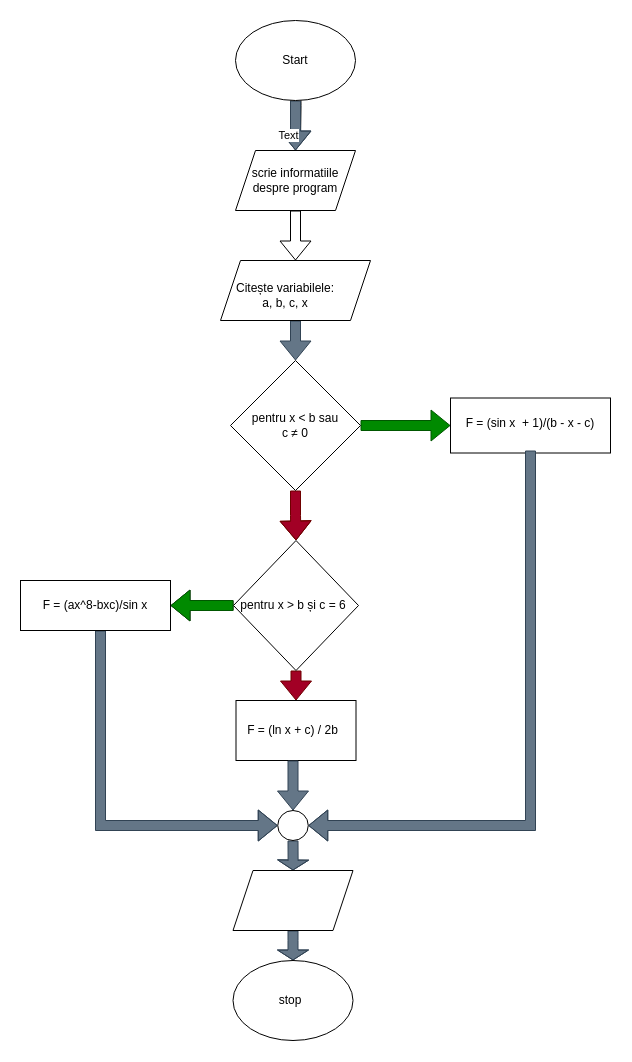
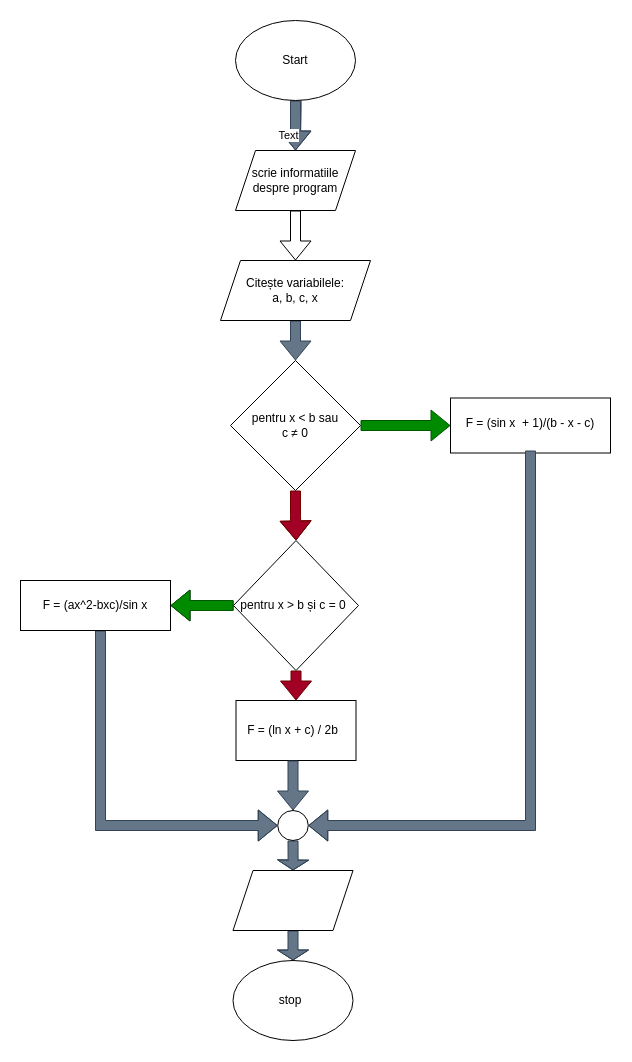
  <mxCell id="0" />
  <mxCell id="1" parent="0" />
  <mxCell id="2" value="" style="edgeStyle=orthogonalEdgeStyle;shape=flexArrow;rounded=0;orthogonalLoop=1;jettySize=auto;html=1;" edge="1" parent="1" target="9"><mxGeometry relative="1" as="geometry"><mxPoint x="295" y="140" as="sourcePoint" /></mxGeometry></mxCell>
  <mxCell id="3" value="" style="shape=parallelogram;perimeter=parallelogramPerimeter;whiteSpace=wrap;html=1;fixedSize=1;" vertex="1" parent="1"><mxGeometry x="235" y="150" width="120" height="60" as="geometry" /></mxCell>
  <mxCell id="4" style="edgeStyle=orthogonalEdgeStyle;shape=flexArrow;rounded=0;orthogonalLoop=1;jettySize=auto;html=1;exitX=0.5;exitY=1;exitDx=0;exitDy=0;entryX=0.5;entryY=0;entryDx=0;entryDy=0;fillColor=#647687;strokeColor=#314354;" edge="1" parent="1" source="5" target="15"><mxGeometry relative="1" as="geometry" /></mxCell>
  <mxCell id="5" value="" style="shape=parallelogram;perimeter=parallelogramPerimeter;whiteSpace=wrap;html=1;fixedSize=1;" vertex="1" parent="1"><mxGeometry x="220" y="260" width="150" height="60" as="geometry" /></mxCell>
  <mxCell id="6" style="edgeStyle=orthogonalEdgeStyle;rounded=0;orthogonalLoop=1;jettySize=auto;html=1;exitX=0.5;exitY=1;exitDx=0;exitDy=0;shape=flexArrow;fillColor=#647687;strokeColor=#314354;" edge="1" parent="1" source="8"><mxGeometry relative="1" as="geometry"><mxPoint x="295" y="150" as="targetPoint" /></mxGeometry></mxCell>
  <mxCell id="7" value="Text" style="edgeLabel;html=1;align=center;verticalAlign=middle;resizable=0;points=[];" vertex="1" connectable="0" parent="6"><mxGeometry x="0.399" y="-8" relative="1" as="geometry"><mxPoint as="offset" /></mxGeometry></mxCell>
  <mxCell id="8" value="" style="ellipse;whiteSpace=wrap;html=1;" vertex="1" parent="1"><mxGeometry x="235" y="20" width="120" height="80" as="geometry" /></mxCell>
  <mxCell id="9" value="Start" style="text;html=1;strokeColor=none;fillColor=none;align=center;verticalAlign=middle;whiteSpace=wrap;rounded=0;" vertex="1" parent="1"><mxGeometry x="275" y="50" width="40" height="20" as="geometry" /></mxCell>
  <mxCell id="10" style="edgeStyle=orthogonalEdgeStyle;shape=flexArrow;rounded=0;orthogonalLoop=1;jettySize=auto;html=1;exitX=0.5;exitY=1;exitDx=0;exitDy=0;entryX=0.5;entryY=0;entryDx=0;entryDy=0;" edge="1" parent="1" source="11" target="5"><mxGeometry relative="1" as="geometry" /></mxCell>
  <mxCell id="11" value="scrie informatiile despre program" style="text;html=1;strokeColor=none;fillColor=none;align=center;verticalAlign=middle;whiteSpace=wrap;rounded=0;" vertex="1" parent="1"><mxGeometry x="240" y="150" width="110" height="60" as="geometry" /></mxCell>
- <mxCell id="12" value="Citește variabilele: a, b, c, x" style="text;html=1;strokeColor=none;fillColor=none;align=center;verticalAlign=middle;whiteSpace=wrap;rounded=0;" vertex="1" parent="1"><mxGeometry x="230" y="275" width="110" height="40" as="geometry" /></mxCell>
+ <mxCell id="12" value="Citește variabilele: a, b, c, x" style="text;html=1;strokeColor=none;fillColor=none;align=center;verticalAlign=middle;whiteSpace=wrap;rounded=0;" vertex="1" parent="1"><mxGeometry x="240" y="270" width="110" height="40" as="geometry" /></mxCell>
  <mxCell id="13" style="edgeStyle=orthogonalEdgeStyle;shape=flexArrow;rounded=0;orthogonalLoop=1;jettySize=auto;html=1;exitX=1;exitY=0.5;exitDx=0;exitDy=0;entryX=0;entryY=0.5;entryDx=0;entryDy=0;fillColor=#008a00;strokeColor=#005700;" edge="1" parent="1" source="15" target="17"><mxGeometry relative="1" as="geometry" /></mxCell>
  <mxCell id="14" style="edgeStyle=orthogonalEdgeStyle;shape=flexArrow;rounded=0;orthogonalLoop=1;jettySize=auto;html=1;exitX=0.5;exitY=1;exitDx=0;exitDy=0;entryX=0.5;entryY=0;entryDx=0;entryDy=0;fillColor=#a20025;strokeColor=#6F0000;" edge="1" parent="1" source="15" target="21"><mxGeometry relative="1" as="geometry" /></mxCell>
  <mxCell id="15" value="" style="rhombus;whiteSpace=wrap;html=1;" vertex="1" parent="1"><mxGeometry x="230" y="360" width="130" height="130" as="geometry" /></mxCell>
  <mxCell id="16" value="pentru x &amp;lt; b sau c ≠ 0" style="text;html=1;strokeColor=none;fillColor=none;align=center;verticalAlign=middle;whiteSpace=wrap;rounded=0;" vertex="1" parent="1"><mxGeometry x="250" y="380" width="90" height="90" as="geometry" /></mxCell>
  <mxCell id="17" value="" style="rounded=0;whiteSpace=wrap;html=1;" vertex="1" parent="1"><mxGeometry x="450" y="397.5" width="160" height="55" as="geometry" /></mxCell>
  <mxCell id="18" style="edgeStyle=orthogonalEdgeStyle;shape=flexArrow;rounded=0;orthogonalLoop=1;jettySize=auto;html=1;entryX=1;entryY=0.5;entryDx=0;entryDy=0;fillColor=#647687;strokeColor=#314354;" edge="1" parent="1" source="19" target="32"><mxGeometry relative="1" as="geometry"><mxPoint x="530" y="730" as="targetPoint" /><Array as="points"><mxPoint x="530" y="825" /></Array></mxGeometry></mxCell>
  <mxCell id="19" value="F = (sin x&amp;nbsp; + 1)/(b - x - c)" style="text;html=1;strokeColor=none;fillColor=none;align=center;verticalAlign=middle;whiteSpace=wrap;rounded=0;" vertex="1" parent="1"><mxGeometry x="460" y="395" width="140" height="55" as="geometry" /></mxCell>
  <mxCell id="20" style="edgeStyle=orthogonalEdgeStyle;shape=flexArrow;rounded=0;orthogonalLoop=1;jettySize=auto;html=1;exitX=0.5;exitY=1;exitDx=0;exitDy=0;entryX=0.5;entryY=0;entryDx=0;entryDy=0;fillColor=#a20025;strokeColor=#6F0000;" edge="1" parent="1" source="21" target="28"><mxGeometry relative="1" as="geometry" /></mxCell>
  <mxCell id="21" value="" style="rhombus;whiteSpace=wrap;html=1;" vertex="1" parent="1"><mxGeometry x="233" y="540" width="125" height="130" as="geometry" /></mxCell>
  <mxCell id="22" style="edgeStyle=orthogonalEdgeStyle;shape=flexArrow;rounded=0;orthogonalLoop=1;jettySize=auto;html=1;exitX=0;exitY=0.5;exitDx=0;exitDy=0;entryX=1;entryY=0.5;entryDx=0;entryDy=0;" edge="1" parent="1" source="24" target="27"><mxGeometry relative="1" as="geometry" /></mxCell>
  <mxCell id="23" value="" style="edgeStyle=orthogonalEdgeStyle;shape=flexArrow;rounded=0;orthogonalLoop=1;jettySize=auto;html=1;fillColor=#008a00;strokeColor=#005700;" edge="1" parent="1" source="24" target="27"><mxGeometry relative="1" as="geometry" /></mxCell>
- <mxCell id="24" value="pentru х &amp;gt; b și c = 6" style="text;html=1;strokeColor=none;fillColor=none;align=center;verticalAlign=middle;whiteSpace=wrap;rounded=0;" vertex="1" parent="1"><mxGeometry x="233" y="587.5" width="119.5" height="35" as="geometry" /></mxCell>
+ <mxCell id="24" value="pentru х &amp;gt; b și c = 0" style="text;html=1;strokeColor=none;fillColor=none;align=center;verticalAlign=middle;whiteSpace=wrap;rounded=0;" vertex="1" parent="1"><mxGeometry x="233" y="587.5" width="119.5" height="35" as="geometry" /></mxCell>
  <mxCell id="25" style="edgeStyle=orthogonalEdgeStyle;shape=flexArrow;rounded=0;orthogonalLoop=1;jettySize=auto;html=1;entryX=0;entryY=0.5;entryDx=0;entryDy=0;fillColor=#647687;strokeColor=#314354;" edge="1" parent="1" source="26" target="32"><mxGeometry relative="1" as="geometry"><Array as="points"><mxPoint x="100" y="825" /></Array></mxGeometry></mxCell>
  <mxCell id="26" value="" style="rounded=0;whiteSpace=wrap;html=1;" vertex="1" parent="1"><mxGeometry x="20" y="580" width="150" height="50" as="geometry" /></mxCell>
- <mxCell id="27" value="F = (ax^8-bxc)/sin x" style="text;html=1;strokeColor=none;fillColor=none;align=center;verticalAlign=middle;whiteSpace=wrap;rounded=0;" vertex="1" parent="1"><mxGeometry x="20" y="590" width="150" height="30" as="geometry" /></mxCell>
+ <mxCell id="27" value="F = (ax^2-bxc)/sin x" style="text;html=1;strokeColor=none;fillColor=none;align=center;verticalAlign=middle;whiteSpace=wrap;rounded=0;" vertex="1" parent="1"><mxGeometry x="20" y="590" width="150" height="30" as="geometry" /></mxCell>
  <mxCell id="28" value="" style="rounded=0;whiteSpace=wrap;html=1;" vertex="1" parent="1"><mxGeometry x="235.5" y="700" width="120" height="60" as="geometry" /></mxCell>
  <mxCell id="29" style="edgeStyle=orthogonalEdgeStyle;shape=flexArrow;rounded=0;orthogonalLoop=1;jettySize=auto;html=1;entryX=0.5;entryY=0;entryDx=0;entryDy=0;fillColor=#647687;strokeColor=#314354;" edge="1" parent="1" source="30" target="32"><mxGeometry relative="1" as="geometry" /></mxCell>
  <mxCell id="30" value="F = (ln x + c) / 2b" style="text;html=1;strokeColor=none;fillColor=none;align=center;verticalAlign=middle;whiteSpace=wrap;rounded=0;" vertex="1" parent="1"><mxGeometry x="235" y="700" width="115" height="60" as="geometry" /></mxCell>
  <mxCell id="31" style="edgeStyle=orthogonalEdgeStyle;rounded=0;orthogonalLoop=1;jettySize=auto;html=1;entryX=0.5;entryY=0;entryDx=0;entryDy=0;shape=flexArrow;endSize=3;startSize=3;fillColor=#647687;strokeColor=#314354;" edge="1" parent="1" source="32" target="34"><mxGeometry relative="1" as="geometry" /></mxCell>
  <mxCell id="32" value="" style="ellipse;whiteSpace=wrap;html=1;" vertex="1" parent="1"><mxGeometry x="277.25" y="810" width="30.5" height="30" as="geometry" /></mxCell>
  <mxCell id="33" style="edgeStyle=orthogonalEdgeStyle;shape=flexArrow;rounded=0;orthogonalLoop=1;jettySize=auto;html=1;startSize=3;endSize=3;fillColor=#647687;strokeColor=#314354;" edge="1" parent="1" source="34" target="35"><mxGeometry relative="1" as="geometry" /></mxCell>
  <mxCell id="34" value="" style="shape=parallelogram;perimeter=parallelogramPerimeter;whiteSpace=wrap;html=1;fixedSize=1;" vertex="1" parent="1"><mxGeometry x="232.5" y="870" width="120" height="60" as="geometry" /></mxCell>
  <mxCell id="35" value="" style="ellipse;whiteSpace=wrap;html=1;" vertex="1" parent="1"><mxGeometry x="232.5" y="960" width="120" height="80" as="geometry" /></mxCell>
  <mxCell id="36" value="stop" style="text;html=1;strokeColor=none;fillColor=none;align=center;verticalAlign=middle;whiteSpace=wrap;rounded=0;" vertex="1" parent="1"><mxGeometry x="270" y="990" width="40" height="20" as="geometry" /></mxCell>
